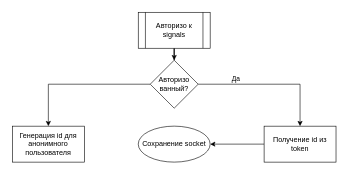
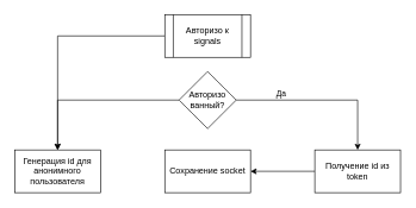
  <mxCell id="0" />
  <mxCell id="1" parent="0" />
- <mxCell id="2" value="" style="edgeStyle=orthogonalEdgeStyle;rounded=0;orthogonalLoop=1;jettySize=auto;html=1;" edge="1" parent="1" source="3" target="7"><mxGeometry relative="1" as="geometry" /></mxCell>
+ <mxCell id="2" value="" style="edgeStyle=orthogonalEdgeStyle;rounded=0;orthogonalLoop=1;jettySize=auto;html=1;" edge="1" parent="1" source="3" target="11"><mxGeometry relative="1" as="geometry" /></mxCell>
  <mxCell id="3" value="Авторизо к signals" style="shape=process;whiteSpace=wrap;html=1;backgroundOutline=1;" vertex="1" parent="1"><mxGeometry x="230" y="20" width="120" height="60" as="geometry" /></mxCell>
  <mxCell id="4" value="" style="edgeStyle=orthogonalEdgeStyle;rounded=0;orthogonalLoop=1;jettySize=auto;html=1;" edge="1" parent="1" source="7" target="9"><mxGeometry relative="1" as="geometry" /></mxCell>
  <mxCell id="5" value="Да" style="edgeLabel;html=1;align=center;verticalAlign=middle;resizable=0;points=[];" vertex="1" connectable="0" parent="4"><mxGeometry x="-0.145" y="-2" relative="1" as="geometry"><mxPoint x="-41" y="-12" as="offset" /></mxGeometry></mxCell>
  <mxCell id="6" value="" style="edgeStyle=orthogonalEdgeStyle;rounded=0;orthogonalLoop=1;jettySize=auto;html=1;" edge="1" parent="1" source="7" target="11"><mxGeometry relative="1" as="geometry" /></mxCell>
  <mxCell id="7" value="Авторизо&lt;br&gt;ванный?" style="rhombus;whiteSpace=wrap;html=1;" vertex="1" parent="1"><mxGeometry x="250" y="100" width="80" height="80" as="geometry" /></mxCell>
  <mxCell id="8" value="" style="edgeStyle=orthogonalEdgeStyle;rounded=0;orthogonalLoop=1;jettySize=auto;html=1;" edge="1" parent="1" source="9" target="10"><mxGeometry relative="1" as="geometry" /></mxCell>
  <mxCell id="9" value="Получение id из token" style="whiteSpace=wrap;html=1;" vertex="1" parent="1"><mxGeometry x="440" y="210" width="120" height="60" as="geometry" /></mxCell>
- <mxCell id="10" value="Сохранение socket" style="ellipse;whiteSpace=wrap;html=1;" vertex="1" parent="1"><mxGeometry x="230" y="210" width="120" height="60" as="geometry" /></mxCell>
+ <mxCell id="10" value="Сохранение socket" style="rounded=0;whiteSpace=wrap;html=1;" vertex="1" parent="1"><mxGeometry x="230" y="210" width="120" height="60" as="geometry" /></mxCell>
  <mxCell id="11" value="Генерация id для анонимного пользователя" style="whiteSpace=wrap;html=1;" vertex="1" parent="1"><mxGeometry x="20" y="210" width="120" height="60" as="geometry" /></mxCell>
